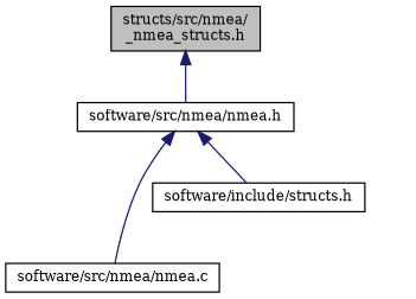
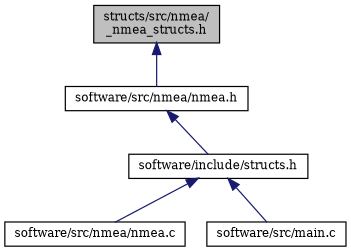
  digraph {
    fontname="DejaVu Serif"
    node [color=black fillcolor=white fontname="DejaVu Serif" fontsize=10 shape=record style=filled]
    edge [color=midnightblue dir=back fontname="DejaVu Serif" fontsize=10 labelfontname=Helvetica labelfontsize=10 style=solid]
    n1 [fillcolor=grey75 fontcolor=black height=0.2 label="structs/src/nmea/\l_nmea_structs.h" width=0.4]
    n2 [height=0.2 label="software/src/nmea/nmea.h" width=0.4]
    n3 [height=0.2 label="software/include/structs.h" width=0.4]
    n4 [height=0.2 label="software/src/nmea/nmea.c" width=0.4]
+   n5 [height=0.2 label="software/src/main.c" width=0.4]
    n1 -> n2
    n2 -> n3
-   n2 -> n4
+   n3 -> n4
+   n3 -> n5
  }
